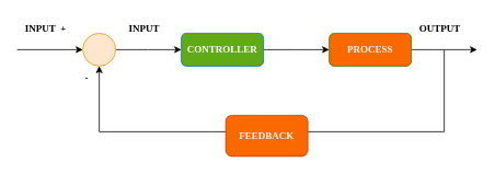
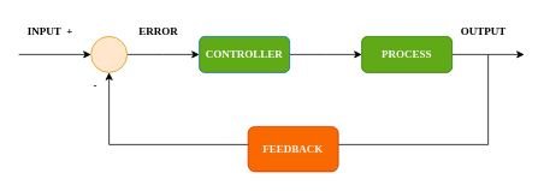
  <mxCell id="0" />
  <mxCell id="1" parent="0" />
  <mxCell id="2" value="" style="endArrow=classic;html=1;rounded=0;exitX=1;exitY=0.5;exitDx=0;exitDy=0;entryX=0;entryY=0.5;entryDx=0;entryDy=0;" edge="1" parent="1" target="5"><mxGeometry width="50" height="50" relative="1" as="geometry"><mxPoint x="20" y="60" as="sourcePoint" /><mxPoint x="100" y="60" as="targetPoint" /></mxGeometry></mxCell>
  <mxCell id="3" value="INPUT&amp;nbsp; +" style="text;html=1;strokeColor=none;fillColor=none;align=center;verticalAlign=middle;whiteSpace=wrap;rounded=0;fontFamily=Comic Sans MS;fontStyle=1" vertex="1" parent="1"><mxGeometry x="20" y="20" width="70" height="30" as="geometry" /></mxCell>
  <mxCell id="4" style="edgeStyle=orthogonalEdgeStyle;rounded=0;orthogonalLoop=1;jettySize=auto;html=1;exitX=1;exitY=0.5;exitDx=0;exitDy=0;fontFamily=Comic Sans MS;" edge="1" parent="1" source="5"><mxGeometry relative="1" as="geometry"><mxPoint x="220" y="60" as="targetPoint" /></mxGeometry></mxCell>
  <mxCell id="5" value="" style="ellipse;whiteSpace=wrap;html=1;aspect=fixed;fontFamily=Comic Sans MS;fillColor=#ffe6cc;strokeColor=#d79b00;" vertex="1" parent="1"><mxGeometry x="100" y="40" width="40" height="40" as="geometry" /></mxCell>
- <mxCell id="6" value="INPUT" style="text;html=1;strokeColor=none;fillColor=none;align=center;verticalAlign=middle;whiteSpace=wrap;rounded=0;fontFamily=Comic Sans MS;fontStyle=1" vertex="1" parent="1"><mxGeometry x="140" y="20" width="70" height="30" as="geometry" /></mxCell>
+ <mxCell id="6" value="ERROR" style="text;html=1;strokeColor=none;fillColor=none;align=center;verticalAlign=middle;whiteSpace=wrap;rounded=0;fontFamily=Comic Sans MS;fontStyle=1" vertex="1" parent="1"><mxGeometry x="140" y="20" width="70" height="30" as="geometry" /></mxCell>
  <mxCell id="7" style="edgeStyle=orthogonalEdgeStyle;rounded=0;orthogonalLoop=1;jettySize=auto;html=1;exitX=1;exitY=0.5;exitDx=0;exitDy=0;fontFamily=Comic Sans MS;" edge="1" parent="1" source="8"><mxGeometry relative="1" as="geometry"><mxPoint x="400" y="60" as="targetPoint" /></mxGeometry></mxCell>
  <mxCell id="8" value="&lt;b&gt;CONTROLLER&lt;/b&gt;" style="rounded=1;whiteSpace=wrap;html=1;fontFamily=Comic Sans MS;fillColor=#60a917;fontColor=#ffffff;strokeColor=#006EAF;" vertex="1" parent="1"><mxGeometry x="220" y="40" width="100" height="40" as="geometry" /></mxCell>
  <mxCell id="9" style="edgeStyle=orthogonalEdgeStyle;rounded=0;orthogonalLoop=1;jettySize=auto;html=1;exitX=1;exitY=0.5;exitDx=0;exitDy=0;fontFamily=Comic Sans MS;" edge="1" parent="1" source="10"><mxGeometry relative="1" as="geometry"><mxPoint x="580" y="60" as="targetPoint" /></mxGeometry></mxCell>
- <mxCell id="10" value="&lt;b&gt;PROCESS&lt;/b&gt;" style="rounded=1;whiteSpace=wrap;html=1;fontFamily=Comic Sans MS;fillColor=#fa6800;fontColor=#ffffff;strokeColor=#2D7600;" vertex="1" parent="1"><mxGeometry x="400" y="40" width="100" height="40" as="geometry" /></mxCell>
+ <mxCell id="10" value="&lt;b&gt;PROCESS&lt;/b&gt;" style="rounded=1;whiteSpace=wrap;html=1;fontFamily=Comic Sans MS;fillColor=#60a917;fontColor=#ffffff;strokeColor=#2D7600;" vertex="1" parent="1"><mxGeometry x="400" y="40" width="100" height="40" as="geometry" /></mxCell>
  <mxCell id="11" value="OUTPUT" style="text;html=1;strokeColor=none;fillColor=none;align=center;verticalAlign=middle;whiteSpace=wrap;rounded=0;fontFamily=Comic Sans MS;fontStyle=1" vertex="1" parent="1"><mxGeometry x="500" y="20" width="70" height="30" as="geometry" /></mxCell>
  <mxCell id="12" value="" style="endArrow=classic;html=1;rounded=0;fontFamily=Comic Sans MS;entryX=0.5;entryY=1;entryDx=0;entryDy=0;" edge="1" parent="1" target="5"><mxGeometry width="50" height="50" relative="1" as="geometry"><mxPoint x="540" y="60" as="sourcePoint" /><mxPoint x="120" y="160" as="targetPoint" /><Array as="points"><mxPoint x="540" y="160" /><mxPoint x="120" y="160" /></Array></mxGeometry></mxCell>
  <mxCell id="13" value="&lt;b&gt;&lt;font color=&quot;#fafafa&quot;&gt;FEEDBACK&lt;/font&gt;&lt;/b&gt;" style="rounded=1;whiteSpace=wrap;html=1;fontFamily=Comic Sans MS;fillColor=#fa6800;fontColor=#000000;strokeColor=#C73500;" vertex="1" parent="1"><mxGeometry x="274" y="140" width="100" height="50" as="geometry" /></mxCell>
  <mxCell id="14" value="-" style="text;html=1;strokeColor=none;fillColor=none;align=center;verticalAlign=middle;whiteSpace=wrap;rounded=0;fontFamily=Comic Sans MS;fontStyle=1" vertex="1" parent="1"><mxGeometry x="70" y="80" width="70" height="30" as="geometry" /></mxCell>
